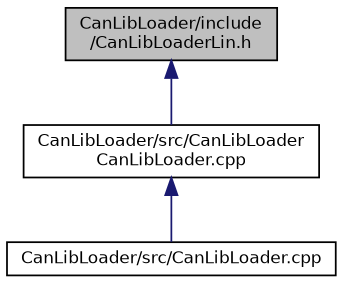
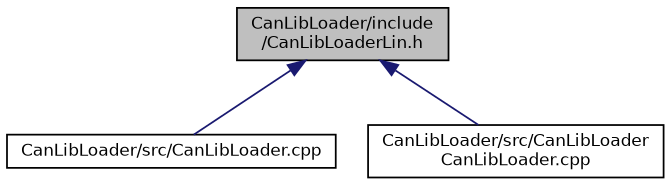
  digraph {
    node [color=black fillcolor=white fontname=Helvetica fontsize=10 shape=record style=filled]
    edge [color=midnightblue dir=back fontname=Helvetica fontsize=10 labelfontname=Helvetica labelfontsize=10 style=solid]
    n1 [fillcolor=grey75 fontcolor=black height=0.2 label="CanLibLoader/include\l/CanLibLoaderLin.h" width=0.4]
    n2 [height=0.2 label="CanLibLoader/src/CanLibLoader.cpp" width=0.4]
    n3 [height=0.2 label="CanLibLoader/src/CanLibLoader\lCanLibLoader.cpp" width=0.4]
-   n3 -> n2
+   n1 -> n2
    n1 -> n3
  }
